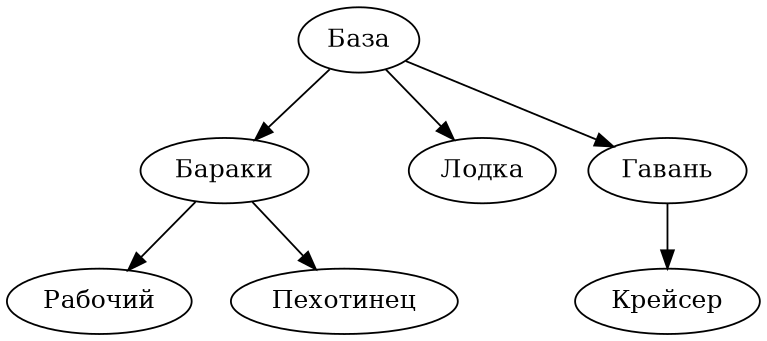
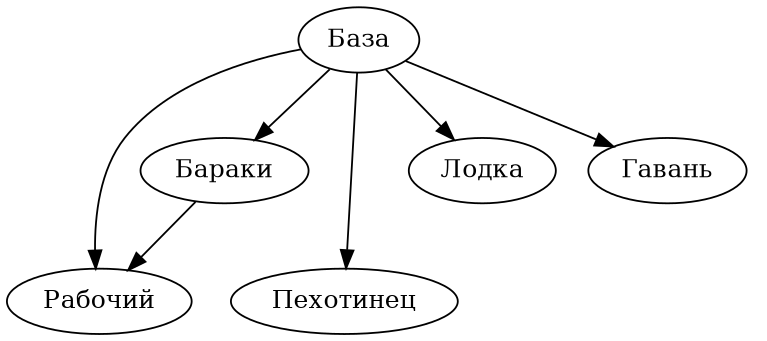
  digraph {
    "База"
    "Рабочий"
    "Бараки"
    "Гавань"
    "Лодка"
    "Пехотинец"
-   "Крейсер"
+   "База" -> "Рабочий"
    "База" -> "Бараки"
    "База" -> "Гавань"
    "База" -> "Лодка"
    "Бараки" -> "Рабочий"
-   "Бараки" -> "Пехотинец"
-   "Гавань" -> "Крейсер"
+   "База" -> "Пехотинец"
  }
